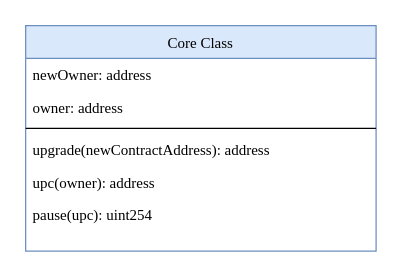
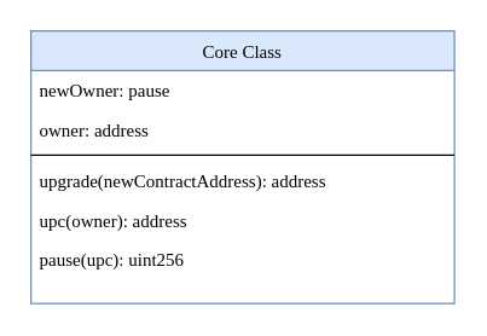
  <mxCell id="0" />
  <mxCell id="1" parent="0" />
  <mxCell id="2" value="Core Class" style="swimlane;fontStyle=0;align=center;verticalAlign=top;childLayout=stackLayout;horizontal=1;startSize=26;horizontalStack=0;resizeParent=1;resizeLast=0;collapsible=1;marginBottom=0;rounded=0;shadow=0;strokeWidth=1;fillColor=#dae8fc;strokeColor=#6c8ebf;swimlaneFillColor=#ffffff;fontFamily=Lucida Console;fontSize=12;" parent="1" vertex="1"><mxGeometry x="20" y="20" width="280" height="180" as="geometry"><mxRectangle x="550" y="140" width="160" height="26" as="alternateBounds" /></mxGeometry></mxCell>
- <mxCell id="3" value="newOwner: address" style="text;align=left;verticalAlign=top;spacingLeft=4;spacingRight=4;overflow=hidden;rotatable=0;points=[[0,0.5],[1,0.5]];portConstraint=eastwest;fontFamily=Lucida Console;fontSize=12;fontStyle=0" parent="2" vertex="1"><mxGeometry y="26" width="280" height="26" as="geometry" /></mxCell>
+ <mxCell id="3" value="newOwner: pause" style="text;align=left;verticalAlign=top;spacingLeft=4;spacingRight=4;overflow=hidden;rotatable=0;points=[[0,0.5],[1,0.5]];portConstraint=eastwest;fontFamily=Lucida Console;fontSize=12;fontStyle=0" parent="2" vertex="1"><mxGeometry y="26" width="280" height="26" as="geometry" /></mxCell>
  <mxCell id="4" value="owner: address" style="text;align=left;verticalAlign=top;spacingLeft=4;spacingRight=4;overflow=hidden;rotatable=0;points=[[0,0.5],[1,0.5]];portConstraint=eastwest;rounded=0;shadow=0;html=0;fontFamily=Lucida Console;fontSize=12;fontStyle=0" parent="2" vertex="1"><mxGeometry y="52" width="280" height="26" as="geometry" /></mxCell>
  <mxCell id="5" value="" style="line;html=1;strokeWidth=1;align=left;verticalAlign=middle;spacingTop=-1;spacingLeft=3;spacingRight=3;rotatable=0;labelPosition=right;points=[];portConstraint=eastwest;fontFamily=Lucida Console;fontSize=12;fontStyle=0" parent="2" vertex="1"><mxGeometry y="78" width="280" height="8" as="geometry" /></mxCell>
  <mxCell id="6" value="upgrade(newContractAddress): address" style="text;align=left;verticalAlign=top;spacingLeft=4;spacingRight=4;overflow=hidden;rotatable=0;points=[[0,0.5],[1,0.5]];portConstraint=eastwest;fontFamily=Lucida Console;fontSize=12;fontStyle=0" vertex="1" parent="2"><mxGeometry y="86" width="280" height="26" as="geometry" /></mxCell>
  <mxCell id="7" value="upc(owner): address" style="text;align=left;verticalAlign=top;spacingLeft=4;spacingRight=4;overflow=hidden;rotatable=0;points=[[0,0.5],[1,0.5]];portConstraint=eastwest;fontFamily=Lucida Console;fontSize=12;fontStyle=0" vertex="1" parent="2"><mxGeometry y="112" width="280" height="26" as="geometry" /></mxCell>
- <mxCell id="8" value="pause(upc): uint254" style="text;align=left;verticalAlign=top;spacingLeft=4;spacingRight=4;overflow=hidden;rotatable=0;points=[[0,0.5],[1,0.5]];portConstraint=eastwest;fontFamily=Lucida Console;fontSize=12;fontStyle=0" vertex="1" parent="2"><mxGeometry y="138" width="280" height="26" as="geometry" /></mxCell>
+ <mxCell id="8" value="pause(upc): uint256" style="text;align=left;verticalAlign=top;spacingLeft=4;spacingRight=4;overflow=hidden;rotatable=0;points=[[0,0.5],[1,0.5]];portConstraint=eastwest;fontFamily=Lucida Console;fontSize=12;fontStyle=0" vertex="1" parent="2"><mxGeometry y="138" width="280" height="26" as="geometry" /></mxCell>
